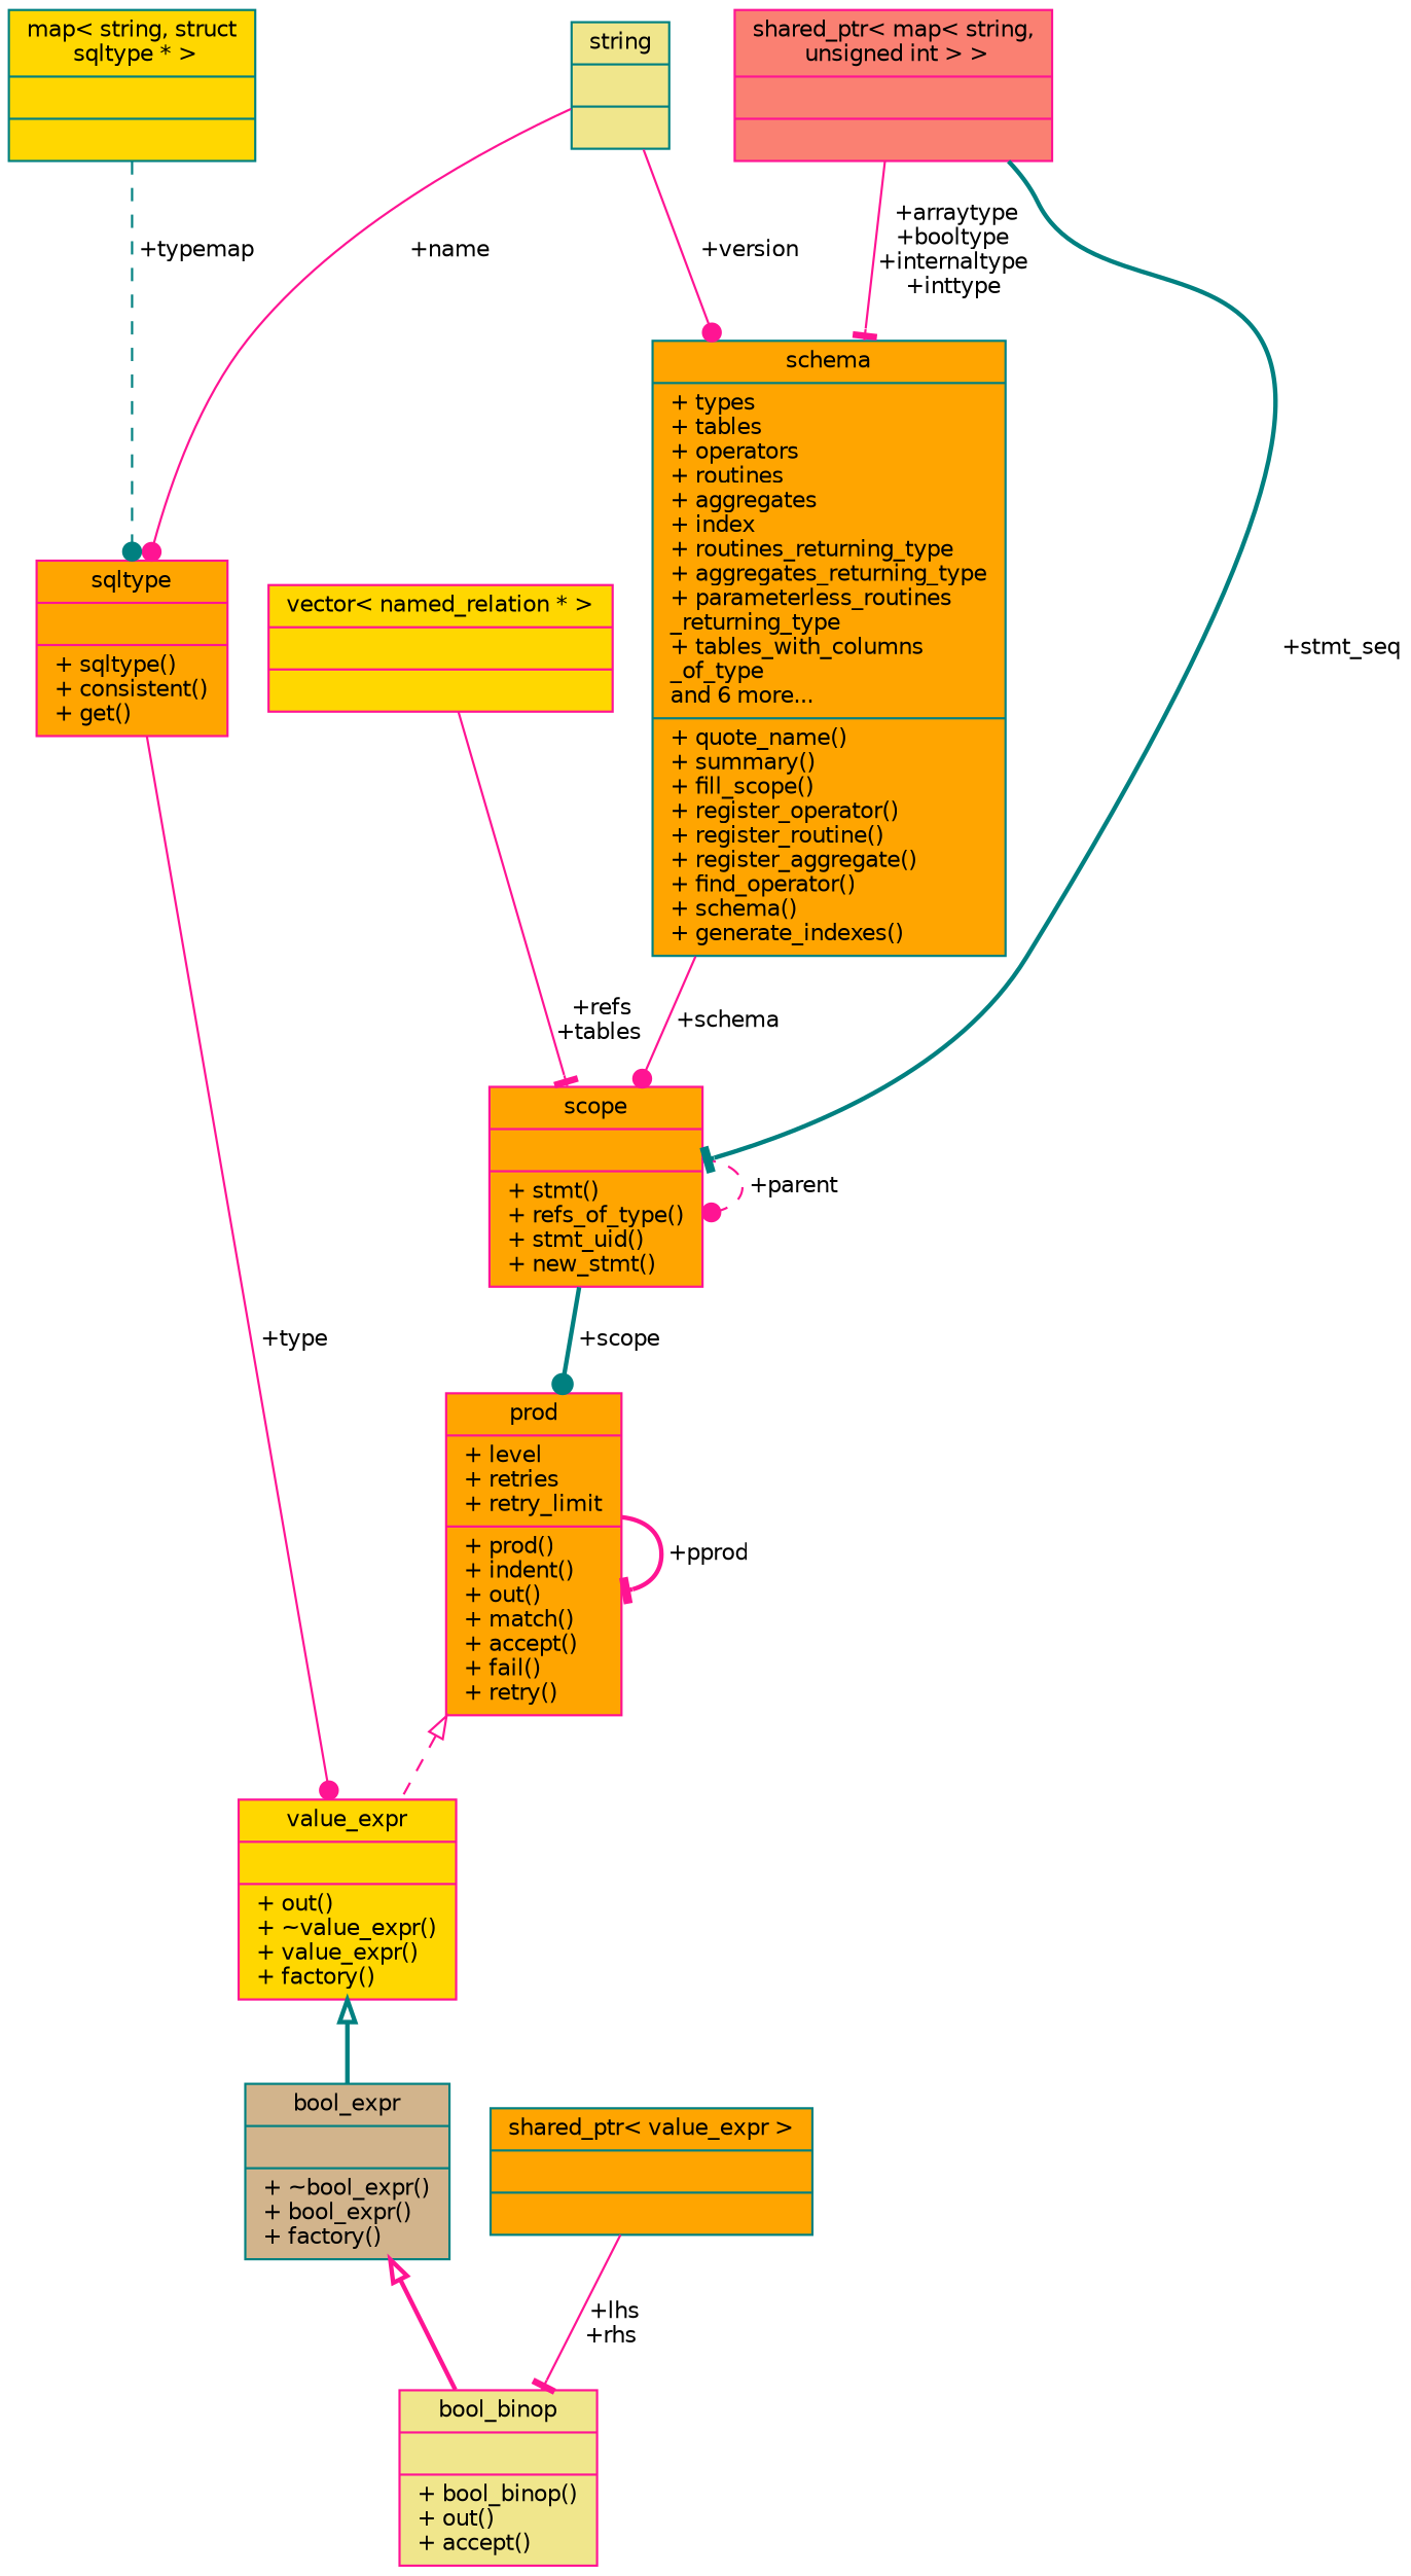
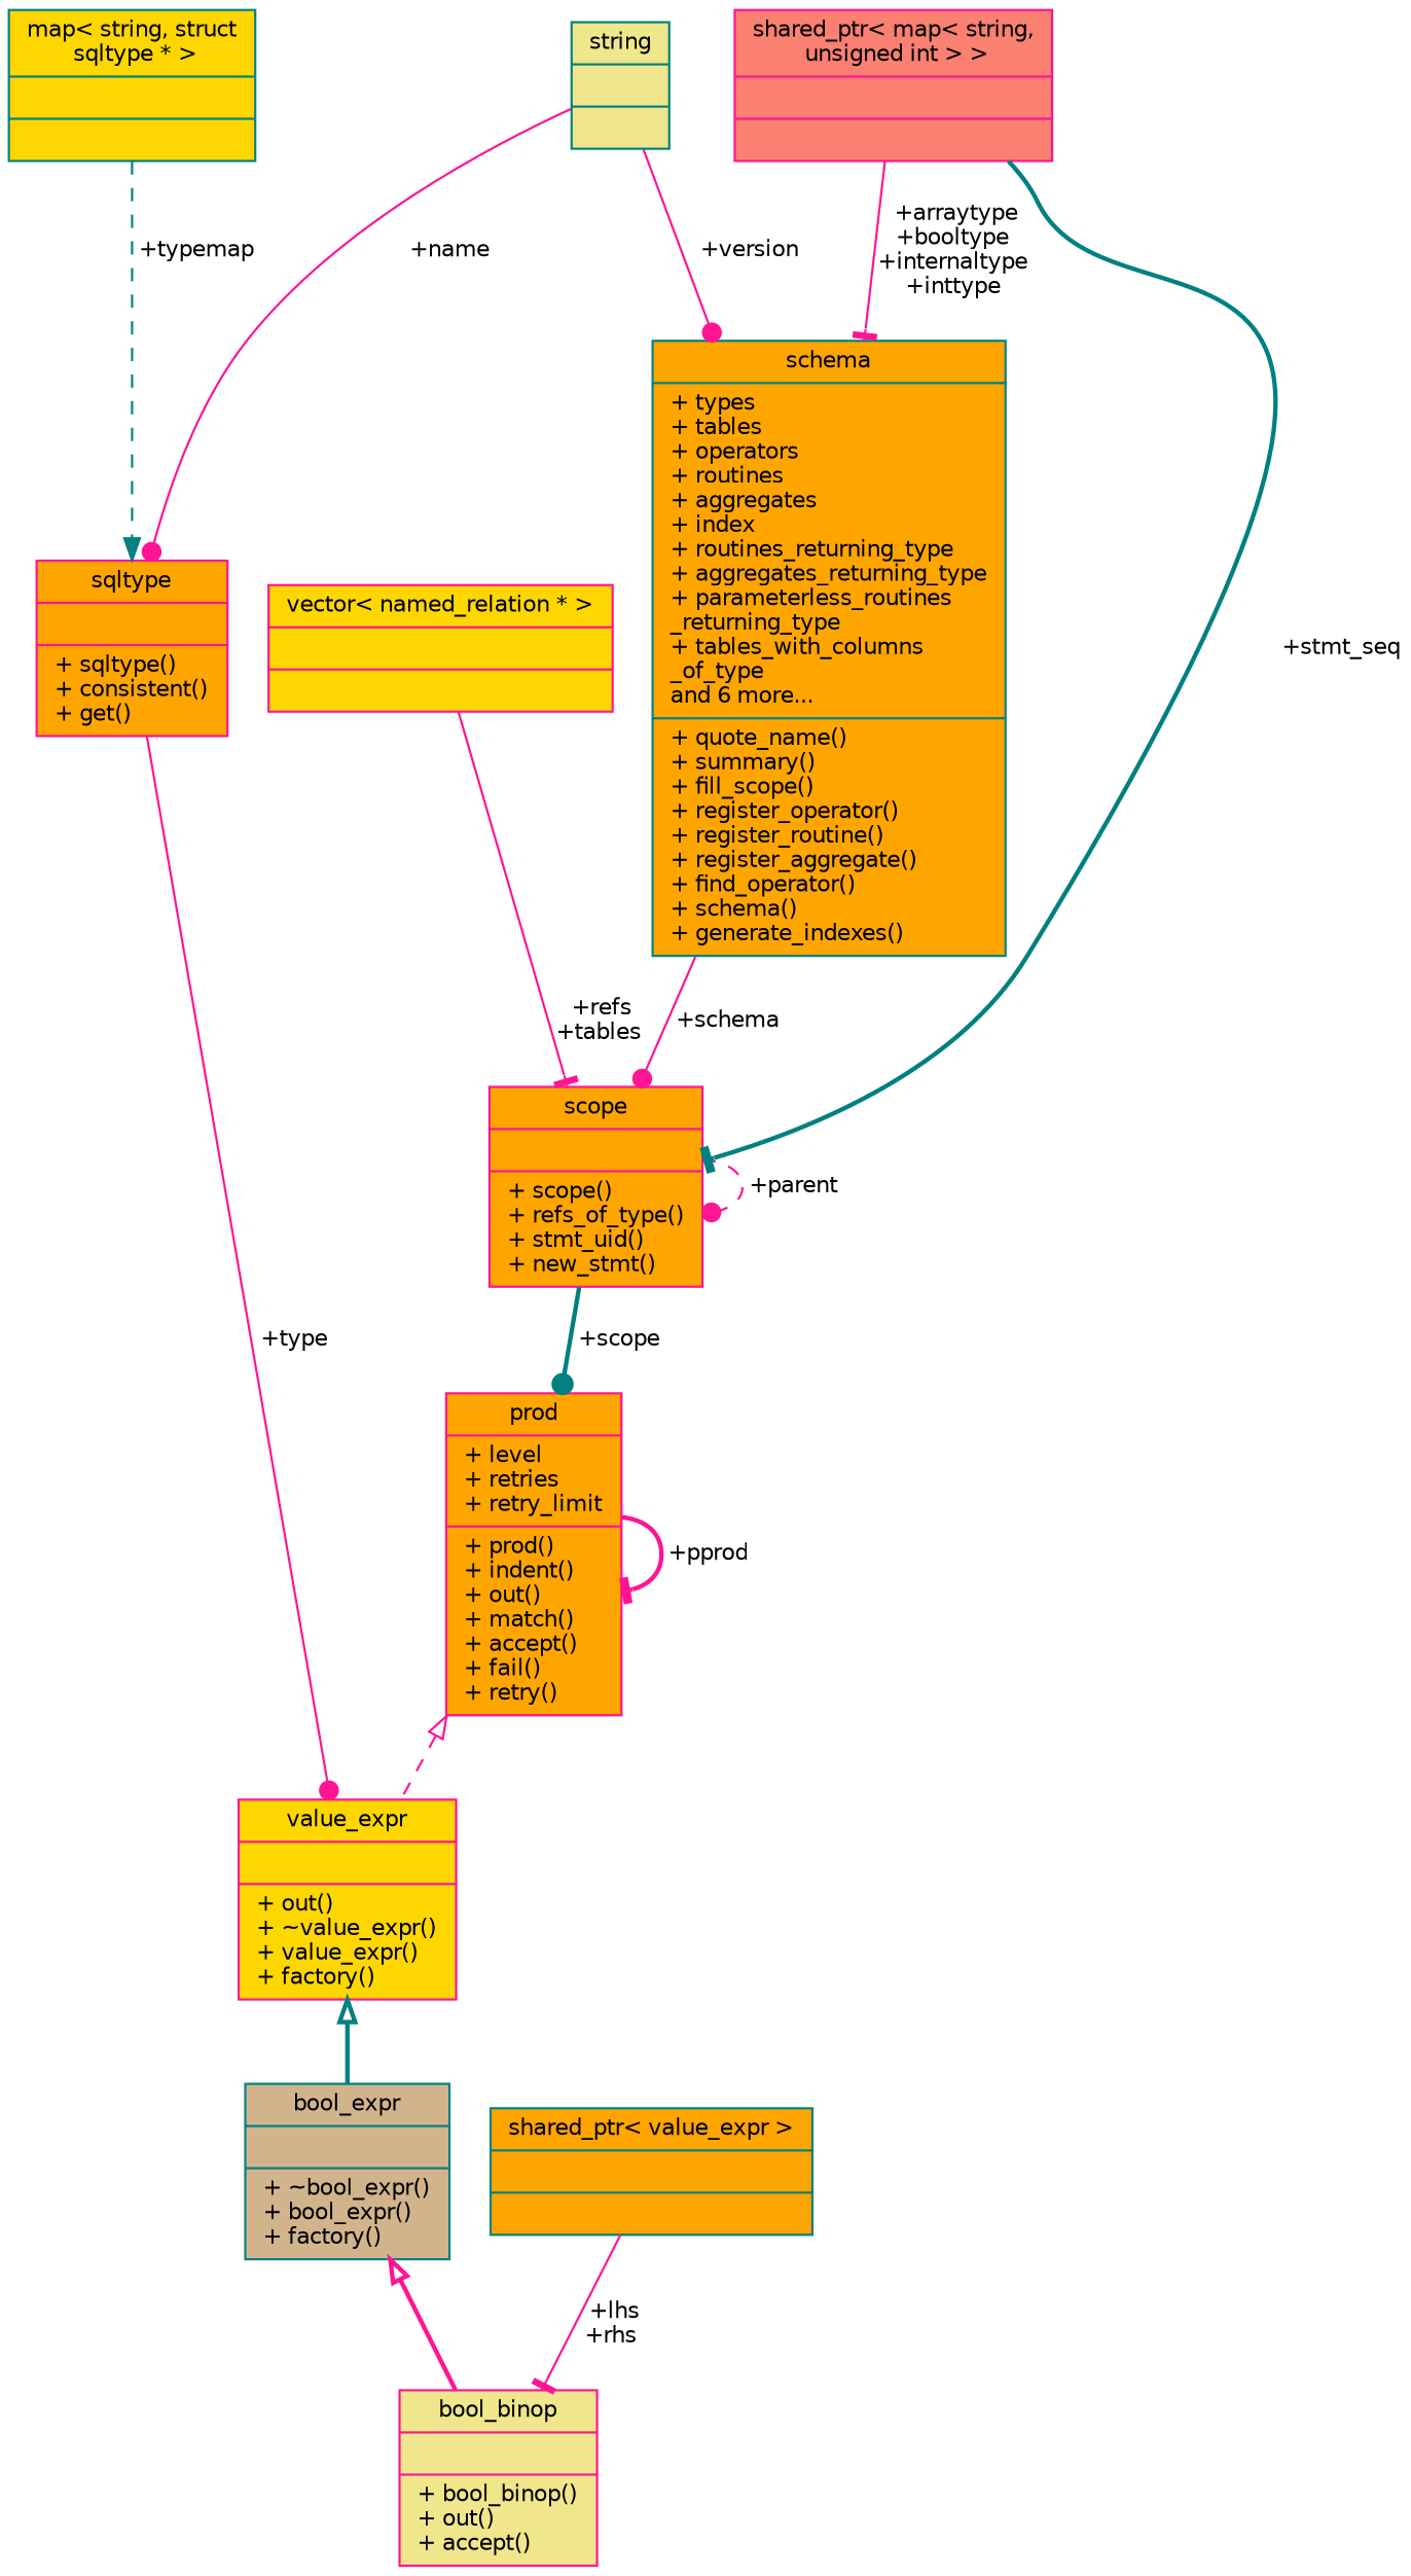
  digraph {
    node [color=deeppink fillcolor=orange fontname=Helvetica fontsize=10 shape=record style=filled]
    edge [color=deeppink fontname=Helvetica fontsize=10 labelfontname=Helvetica labelfontsize=10 style=solid arrowhead=dot]
    n1 [fillcolor=khaki fontcolor=black height=0.2 label="{bool_binop\n||+ bool_binop()\l+ out()\l+ accept()\l}" width=0.4]
    n2 [color=teal fillcolor=tan height=0.2 label="{bool_expr\n||+ ~bool_expr()\l+ bool_expr()\l+ factory()\l}" width=0.4]
    n3 [fillcolor=gold height=0.2 label="{value_expr\n||+ out()\l+ ~value_expr()\l+ value_expr()\l+ factory()\l}" width=0.4]
    n4 [height=0.2 label="{prod\n|+ level\l+ retries\l+ retry_limit\l|+ prod()\l+ indent()\l+ out()\l+ match()\l+ accept()\l+ fail()\l+ retry()\l}" width=0.4]
-   n5 [height=0.2 label="{scope\n||+ stmt()\l+ refs_of_type()\l+ stmt_uid()\l+ new_stmt()\l}" width=0.4]
+   n5 [height=0.2 label="{scope\n||+ scope()\l+ refs_of_type()\l+ stmt_uid()\l+ new_stmt()\l}" width=0.4]
    n6 [color=teal height=0.2 label="{schema\n|+ types\l+ tables\l+ operators\l+ routines\l+ aggregates\l+ index\l+ routines_returning_type\l+ aggregates_returning_type\l+ parameterless_routines\l_returning_type\l+ tables_with_columns\l_of_type\land 6 more...\l|+ quote_name()\l+ summary()\l+ fill_scope()\l+ register_operator()\l+ register_routine()\l+ register_aggregate()\l+ find_operator()\l+ schema()\l+ generate_indexes()\l}" width=0.4]
    n7 [color=teal fillcolor=khaki height=0.2 label="{string\n||}" width=0.4]
    n8 [height=0.2 label="{sqltype\n||+ sqltype()\l+ consistent()\l+ get()\l}" width=0.4]
    n9 [color=teal fillcolor=gold height=0.2 label="{map\< string, struct\l sqltype * \>\n||}" width=0.4]
    n10 [fillcolor=salmon height=0.2 label="{shared_ptr\< map\< string,\l unsigned int \> \>\n||}" width=0.4]
    n11 [fillcolor=gold height=0.2 label="{vector\< named_relation * \>\n||}" width=0.4]
    n12 [color=teal height=0.2 label="{shared_ptr\< value_expr \>\n||}" width=0.4]
    n2 -> n1 [arrowtail=onormal dir=back style=bold arrowhead=""]
    n3 -> n2 [arrowtail=onormal color=teal dir=back style=bold arrowhead=""]
    n4 -> n3 [arrowtail=onormal dir=back style=dashed arrowhead=""]
    n4 -> n4 [arrowhead=tee label=" +pprod" style=bold]
    n5 -> n4 [color=teal label=" +scope" style=bold]
    n5 -> n5 [label=" +parent" style=dashed]
    n6 -> n5 [label=" +schema"]
    n7 -> n6 [label=" +version"]
    n7 -> n8 [label=" +name"]
    n8 -> n3 [label=" +type"]
-   n9 -> n8 [color=teal label=" +typemap" style=dashed]
+   n9 -> n8 [arrowhead=normal color=teal label=" +typemap" style=dashed]
    n10 -> n5 [arrowhead=tee color=teal label=" +stmt_seq" style=bold]
    n10 -> n6 [arrowhead=tee label=" +arraytype\n+booltype\n+internaltype\n+inttype"]
    n11 -> n5 [arrowhead=tee label=" +refs\n+tables"]
    n12 -> n1 [arrowhead=tee label=" +lhs\n+rhs"]
  }
